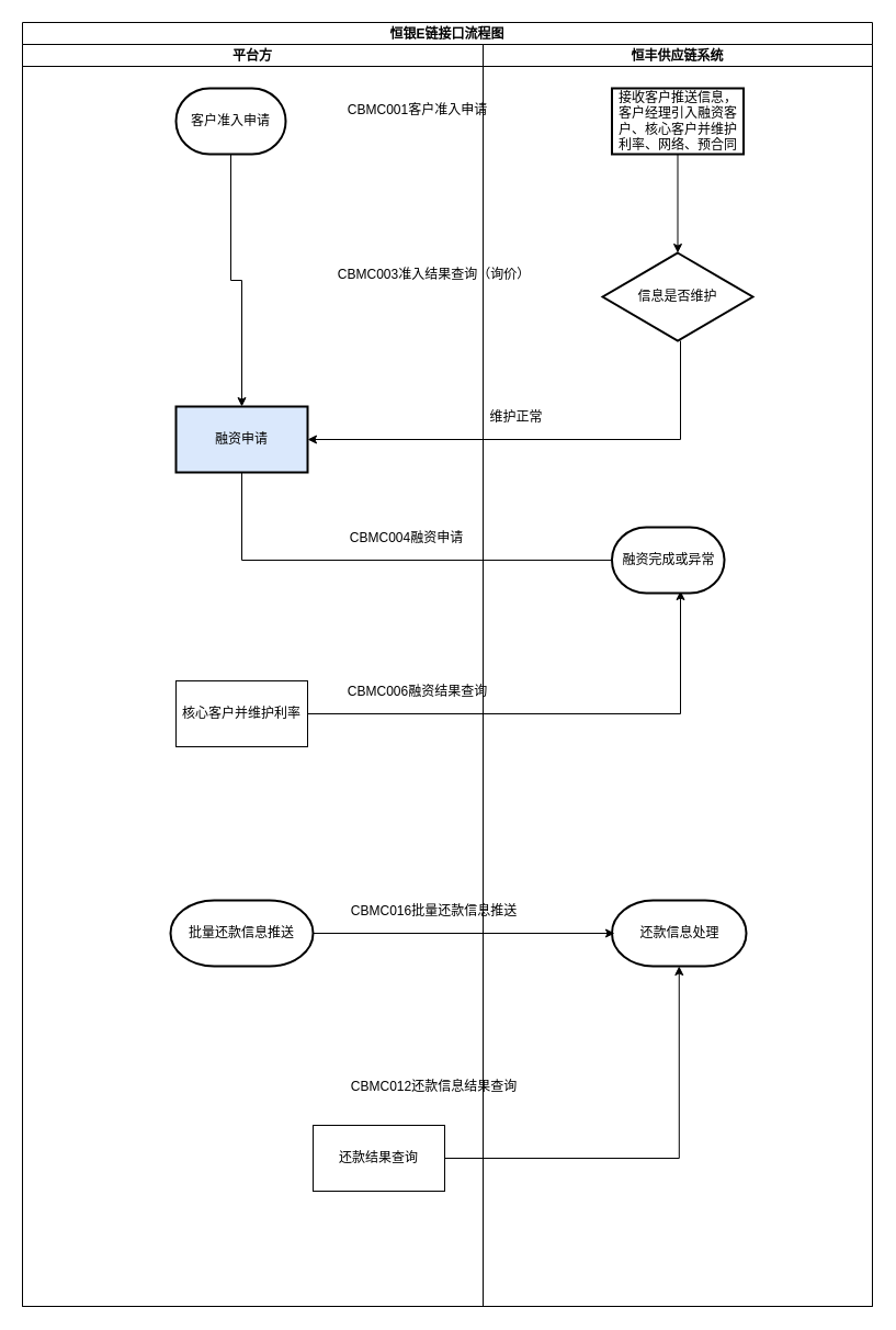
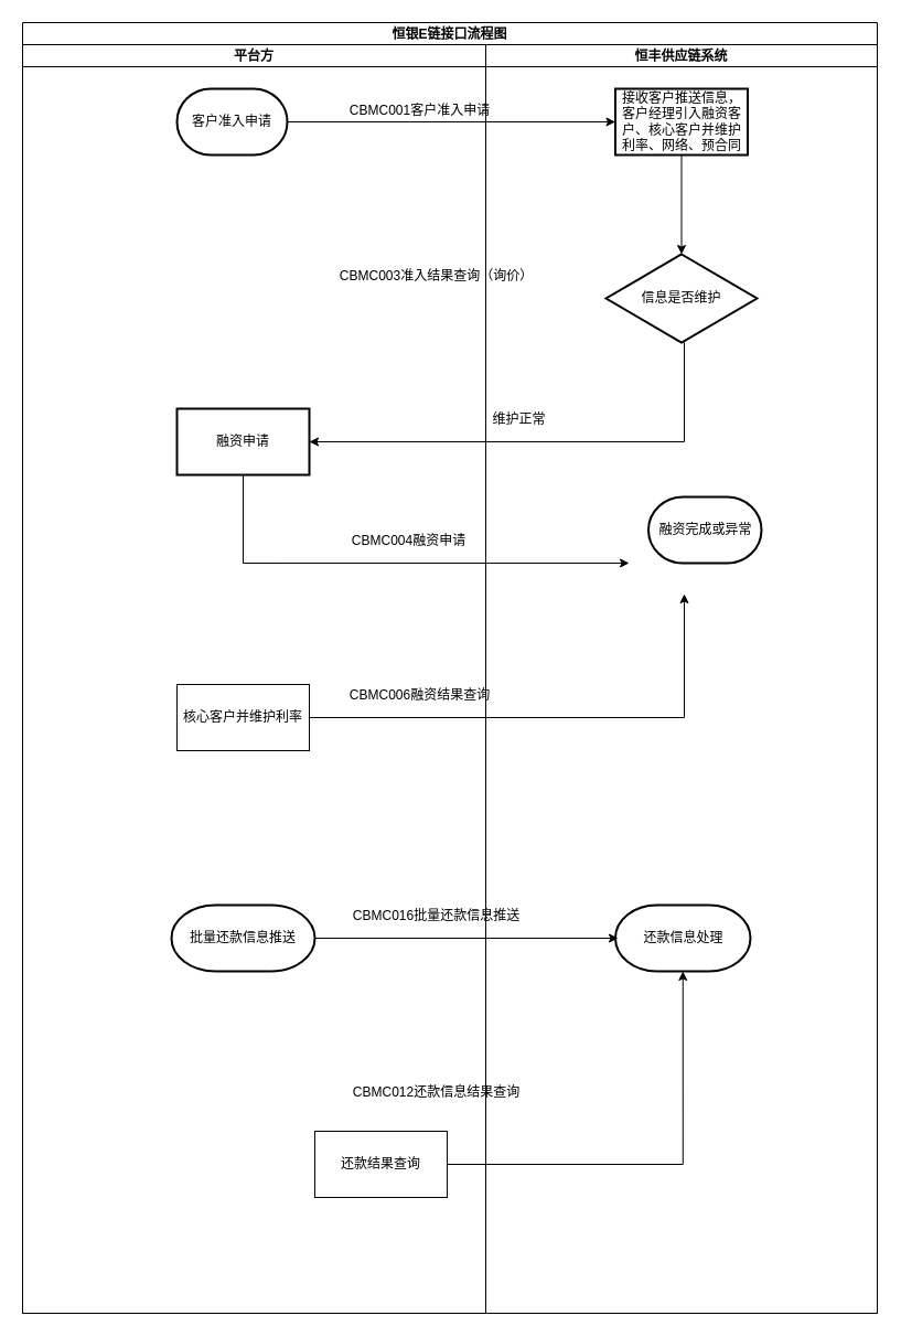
  <mxCell id="0" />
  <mxCell id="1" parent="0" />
  <mxCell id="2" value="恒银E链接口流程图" style="swimlane;childLayout=stackLayout;resizeParent=1;resizeParentMax=0;startSize=20;" vertex="1" parent="1"><mxGeometry x="20" y="20" width="775" height="1170" as="geometry" /></mxCell>
- <mxCell id="3" value="" style="edgeStyle=orthogonalEdgeStyle;rounded=0;orthogonalLoop=1;jettySize=auto;html=1;" edge="1" parent="2" source="5" target="7"><mxGeometry relative="1" as="geometry" /></mxCell>
+ <mxCell id="3" value="" style="edgeStyle=orthogonalEdgeStyle;rounded=0;orthogonalLoop=1;jettySize=auto;html=1;" edge="1" parent="2" source="5" target="20"><mxGeometry relative="1" as="geometry" /></mxCell>
  <mxCell id="4" value="平台方" style="swimlane;startSize=20;" vertex="1" parent="2"><mxGeometry y="20" width="420" height="1150" as="geometry" /></mxCell>
  <mxCell id="5" value="客户准入申请" style="strokeWidth=2;html=1;shape=mxgraph.flowchart.terminator;whiteSpace=wrap;" vertex="1" parent="4"><mxGeometry x="140" y="40" width="100" height="60" as="geometry" /></mxCell>
  <mxCell id="6" value="CBMC003准入结果查询（询价）" style="text;html=1;align=center;verticalAlign=middle;resizable=0;points=[];autosize=1;strokeColor=none;fillColor=none;" vertex="1" parent="4"><mxGeometry x="280" y="200" width="190" height="20" as="geometry" /></mxCell>
- <mxCell id="7" value="融资申请" style="whiteSpace=wrap;html=1;strokeWidth=2;fillColor=#dae8fc;" vertex="1" parent="4"><mxGeometry x="139.995" y="330" width="120" height="60" as="geometry" /></mxCell>
+ <mxCell id="7" value="融资申请" style="whiteSpace=wrap;html=1;strokeWidth=2;" vertex="1" parent="4"><mxGeometry x="139.995" y="330" width="120" height="60" as="geometry" /></mxCell>
  <mxCell id="8" value="CBMC004融资申请" style="text;html=1;align=center;verticalAlign=middle;resizable=0;points=[];autosize=1;strokeColor=none;fillColor=none;" vertex="1" parent="4"><mxGeometry x="290" y="440" width="120" height="20" as="geometry" /></mxCell>
  <mxCell id="9" value="核心客户并维护利率" style="whiteSpace=wrap;html=1;" vertex="1" parent="4"><mxGeometry x="140" y="580" width="120" height="60" as="geometry" /></mxCell>
  <mxCell id="10" value="CBMC006融资结果查询" style="text;html=1;align=center;verticalAlign=middle;resizable=0;points=[];autosize=1;strokeColor=none;fillColor=none;" vertex="1" parent="4"><mxGeometry x="290" y="580" width="140" height="20" as="geometry" /></mxCell>
  <mxCell id="11" value="CBMC001客户准入申请" style="text;html=1;align=center;verticalAlign=middle;resizable=0;points=[];autosize=1;strokeColor=none;fillColor=none;" vertex="1" parent="4"><mxGeometry x="290" y="50" width="140" height="20" as="geometry" /></mxCell>
  <mxCell id="12" value="批量还款信息推送" style="strokeWidth=2;html=1;shape=mxgraph.flowchart.terminator;whiteSpace=wrap;" vertex="1" parent="4"><mxGeometry x="135" y="780" width="130.01" height="60" as="geometry" /></mxCell>
  <mxCell id="13" value="CBMC016批量还款信息推送" style="text;html=1;align=center;verticalAlign=middle;resizable=0;points=[];autosize=1;strokeColor=none;fillColor=none;" vertex="1" parent="4"><mxGeometry x="290" y="780" width="170" height="20" as="geometry" /></mxCell>
  <mxCell id="14" value="还款结果查询" style="whiteSpace=wrap;html=1;" vertex="1" parent="4"><mxGeometry x="264.99" y="985" width="120" height="60" as="geometry" /></mxCell>
  <mxCell id="15" value="CBMC012还款信息结果查询" style="text;html=1;align=center;verticalAlign=middle;resizable=0;points=[];autosize=1;strokeColor=none;fillColor=none;" vertex="1" parent="4"><mxGeometry x="290" y="940" width="170" height="20" as="geometry" /></mxCell>
  <mxCell id="16" style="edgeStyle=orthogonalEdgeStyle;rounded=0;orthogonalLoop=1;jettySize=auto;html=1;entryX=0.021;entryY=0.533;entryDx=0;entryDy=0;entryPerimeter=0;" edge="1" parent="2" source="7"><mxGeometry relative="1" as="geometry"><mxPoint x="550.02" y="489.98" as="targetPoint" /><Array as="points"><mxPoint x="200" y="490" /></Array></mxGeometry></mxCell>
  <mxCell id="17" style="edgeStyle=orthogonalEdgeStyle;rounded=0;orthogonalLoop=1;jettySize=auto;html=1;" edge="1" parent="2" source="9"><mxGeometry relative="1" as="geometry"><mxPoint x="600" y="518" as="targetPoint" /><Array as="points"><mxPoint x="600" y="630" /><mxPoint x="600" y="518" /></Array></mxGeometry></mxCell>
  <mxCell id="18" value="恒丰供应链系统" style="swimlane;startSize=20;" vertex="1" parent="2"><mxGeometry x="420" y="20" width="355" height="1150" as="geometry" /></mxCell>
  <mxCell id="19" style="edgeStyle=orthogonalEdgeStyle;rounded=0;orthogonalLoop=1;jettySize=auto;html=1;entryX=0.5;entryY=0;entryDx=0;entryDy=0;entryPerimeter=0;" edge="1" parent="18" source="20" target="21"><mxGeometry relative="1" as="geometry" /></mxCell>
  <mxCell id="20" value="接收客户推送信息，客户经理引入融资客户、核心客户并维护利率、网络、预合同" style="whiteSpace=wrap;html=1;strokeWidth=2;" vertex="1" parent="18"><mxGeometry x="117.5" y="40" width="120" height="60" as="geometry" /></mxCell>
  <mxCell id="21" value="信息是否维护" style="strokeWidth=2;html=1;shape=mxgraph.flowchart.decision;whiteSpace=wrap;" vertex="1" parent="18"><mxGeometry x="109.07" y="190" width="136.87" height="80" as="geometry" /></mxCell>
  <mxCell id="22" value="维护正常" style="text;html=1;align=center;verticalAlign=middle;resizable=0;points=[];autosize=1;strokeColor=none;fillColor=none;" vertex="1" parent="18"><mxGeometry y="330" width="60" height="20" as="geometry" /></mxCell>
- <mxCell id="23" value="&lt;span style=&quot;&quot;&gt;融资完成或异常&lt;/span&gt;" style="strokeWidth=2;html=1;shape=mxgraph.flowchart.terminator;whiteSpace=wrap;" vertex="1" parent="18"><mxGeometry x="117.5" y="440" width="102.5" height="60" as="geometry" /></mxCell>
+ <mxCell id="23" value="&lt;span style=&quot;&quot;&gt;融资完成或异常&lt;/span&gt;" style="strokeWidth=2;html=1;shape=mxgraph.flowchart.terminator;whiteSpace=wrap;" vertex="1" parent="18"><mxGeometry x="147.5" y="410" width="102.5" height="60" as="geometry" /></mxCell>
  <mxCell id="24" value="还款信息处理" style="strokeWidth=2;html=1;shape=mxgraph.flowchart.terminator;whiteSpace=wrap;" vertex="1" parent="18"><mxGeometry x="117.5" y="780" width="122.5" height="60" as="geometry" /></mxCell>
  <mxCell id="25" style="edgeStyle=orthogonalEdgeStyle;rounded=0;orthogonalLoop=1;jettySize=auto;html=1;entryX=1;entryY=0.5;entryDx=0;entryDy=0;" edge="1" parent="2" source="21" target="7"><mxGeometry relative="1" as="geometry"><mxPoint x="270" y="380" as="targetPoint" /><Array as="points"><mxPoint x="600" y="380" /></Array></mxGeometry></mxCell>
  <mxCell id="26" style="edgeStyle=orthogonalEdgeStyle;rounded=0;orthogonalLoop=1;jettySize=auto;html=1;entryX=0.5;entryY=1;entryDx=0;entryDy=0;entryPerimeter=0;" edge="1" parent="2" source="14" target="24"><mxGeometry relative="1" as="geometry" /></mxCell>
  <mxCell id="27" style="edgeStyle=orthogonalEdgeStyle;rounded=0;orthogonalLoop=1;jettySize=auto;html=1;" edge="1" parent="1" source="12"><mxGeometry relative="1" as="geometry"><mxPoint x="560" y="850" as="targetPoint" /></mxGeometry></mxCell>
